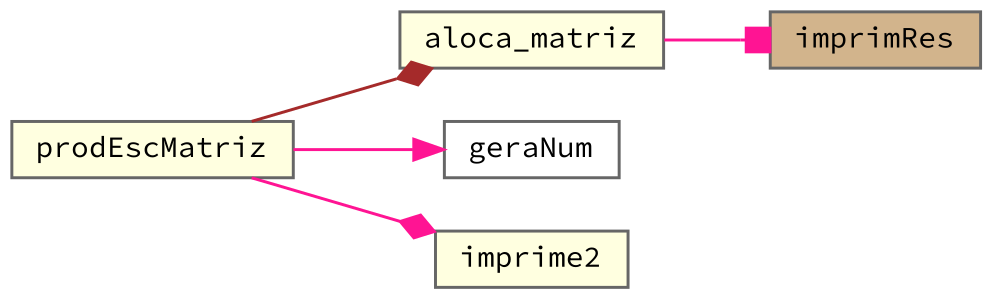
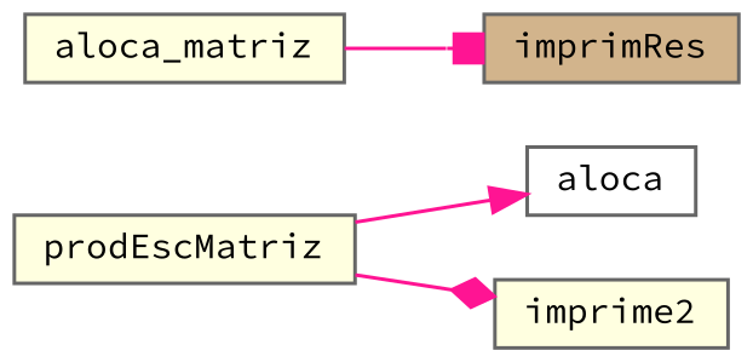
  digraph {
    fontname="Source Code Pro"
    rankdir=LR
    node [color=grey40 fillcolor=lightyellow fontname="Source Code Pro" fontsize=10 shape=box style=filled]
    edge [arrowhead=diamond color=deeppink fontname="Source Code Pro" fontsize=10 labelfontname=Helvetica labelfontsize=10 style=solid]
    n1 [color=gray40 fontcolor=black height=0.2 label=prodEscMatriz width=0.4]
    n2 [height=0.2 label=aloca_matriz width=0.4]
-   n3 [fillcolor=white height=0.2 label=geraNum width=0.4]
+   n3 [fillcolor=white height=0.2 label=aloca width=0.4]
    n4 [height=0.2 label=imprime2 width=0.4]
    n5 [fillcolor=tan height=0.2 label=imprimRes width=0.4]
-   n1 -> n2 [color=brown]
    n1 -> n3 [arrowhead=normal]
    n1 -> n4
    n2 -> n5 [arrowhead=box]
  }
